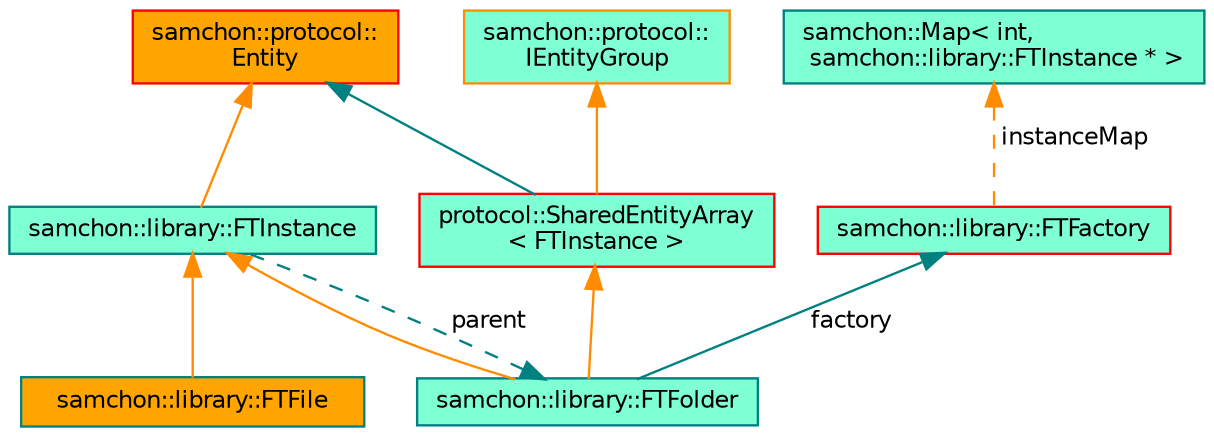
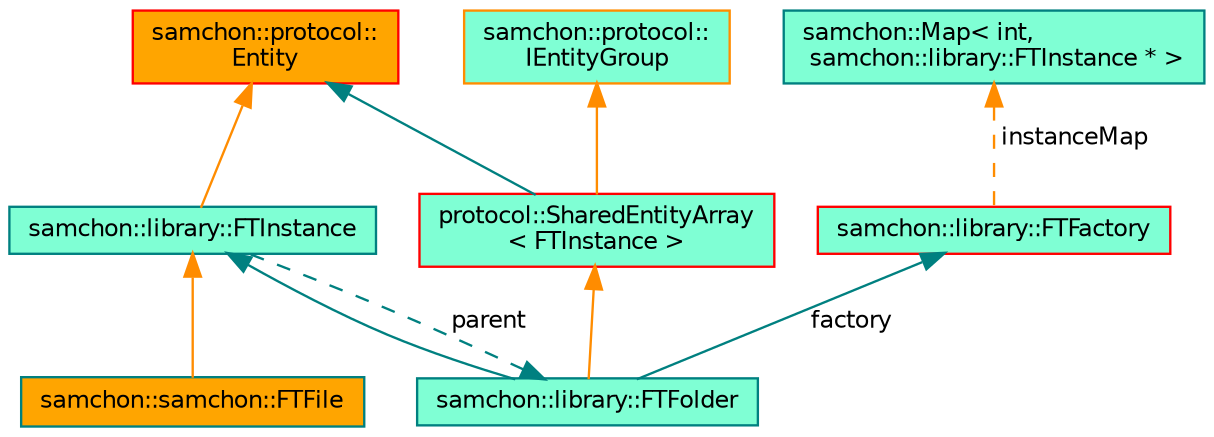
  digraph {
    rankdir=TB
    node [color=teal fillcolor=aquamarine fontname=Helvetica fontsize=10 shape=record style=filled]
    edge [color=darkorange dir=back fontname=Helvetica fontsize=10 labelfontname=Helvetica labelfontsize=10 style=solid]
-   n1 [fillcolor=orange fontcolor=black height=0.2 label="samchon::library::FTFile" width=0.4]
+   n1 [fillcolor=orange fontcolor=black height=0.2 label="samchon::samchon::FTFile" width=0.4]
    n2 [height=0.2 label="samchon::library::FTInstance" width=0.4]
    n3 [height=0.2 label="samchon::library::FTFolder" width=0.4]
    n4 [color=red fillcolor=orange height=0.2 label="samchon::protocol::\lEntity" width=0.4]
    n5 [color=red height=0.2 label="protocol::SharedEntityArray\l\< FTInstance \>" width=0.4]
    n6 [color=darkorange height=0.2 label="samchon::protocol::\lIEntityGroup" width=0.4]
    n7 [color=red height=0.2 label="samchon::library::FTFactory" width=0.4]
    n8 [height=0.2 label="samchon::Map\< int,\l samchon::library::FTInstance * \>" width=0.4]
    n2 -> n1
-   n2 -> n3
+   n2 -> n3 [color=teal]
    n3 -> n2 [color=teal label=" parent" style=dashed]
    n4 -> n2
    n4 -> n5 [color=teal]
    n5 -> n3
    n6 -> n5
    n7 -> n3 [color=teal label=" factory"]
    n8 -> n7 [label=" instanceMap" style=dashed]
  }
